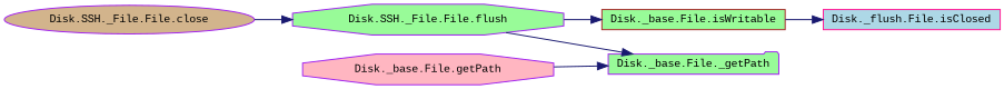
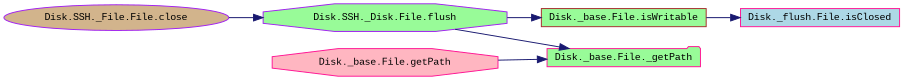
  digraph {
    fontname="Liberation Mono"
    rankdir=LR
    node [color=purple fillcolor=palegreen fontname="Liberation Mono" fontsize=10 shape=octagon style=filled]
    edge [color=midnightblue fontname="Liberation Mono" fontsize=10 labelfontname=Helvetica labelfontsize=10 style=solid]
    n1 [fillcolor=tan fontcolor=black height=0.2 label="Disk.SSH._File.File.close" shape=ellipse width=0.4]
-   n2 [height=0.2 label="Disk.SSH._File.File.flush" width=0.4]
+   n2 [height=0.2 label="Disk.SSH._Disk.File.flush" width=0.4]
    n3 [color=brown height=0.2 label="Disk._base.File.isWritable" shape=box width=0.4]
-   n4 [height=0.2 label="Disk._base.File._getPath" shape=folder width=0.4]
+   n4 [color=deeppink height=0.2 label="Disk._base.File._getPath" shape=folder width=0.4]
    n5 [color=deeppink fillcolor=lightblue height=0.2 label="Disk._flush.File.isClosed" shape=box width=0.4]
-   n6 [fillcolor=lightpink height=0.2 label="Disk._base.File.getPath" width=0.4]
+   n6 [color=deeppink fillcolor=lightpink height=0.2 label="Disk._base.File.getPath" width=0.4]
    n1 -> n2
    n2 -> n3
    n2 -> n4
    n3 -> n5
    n6 -> n4
  }
